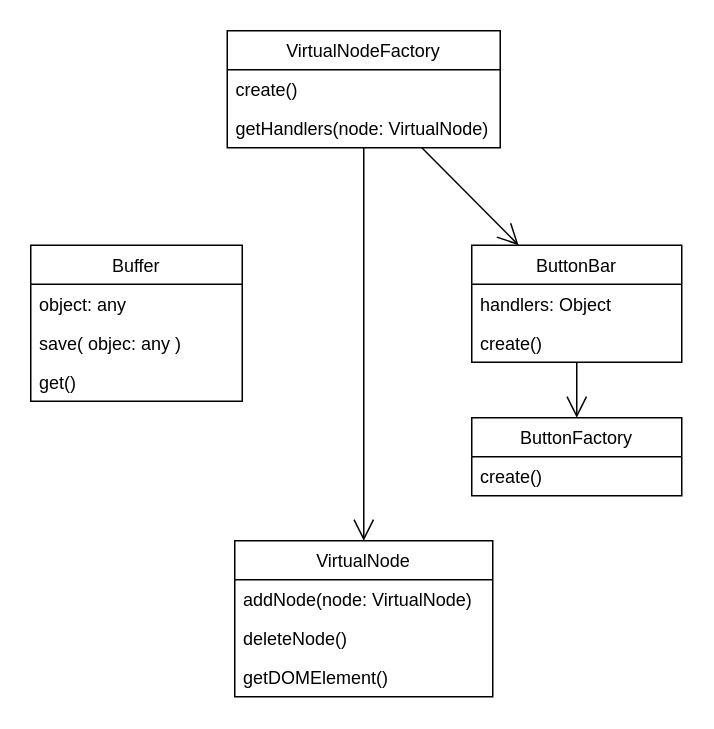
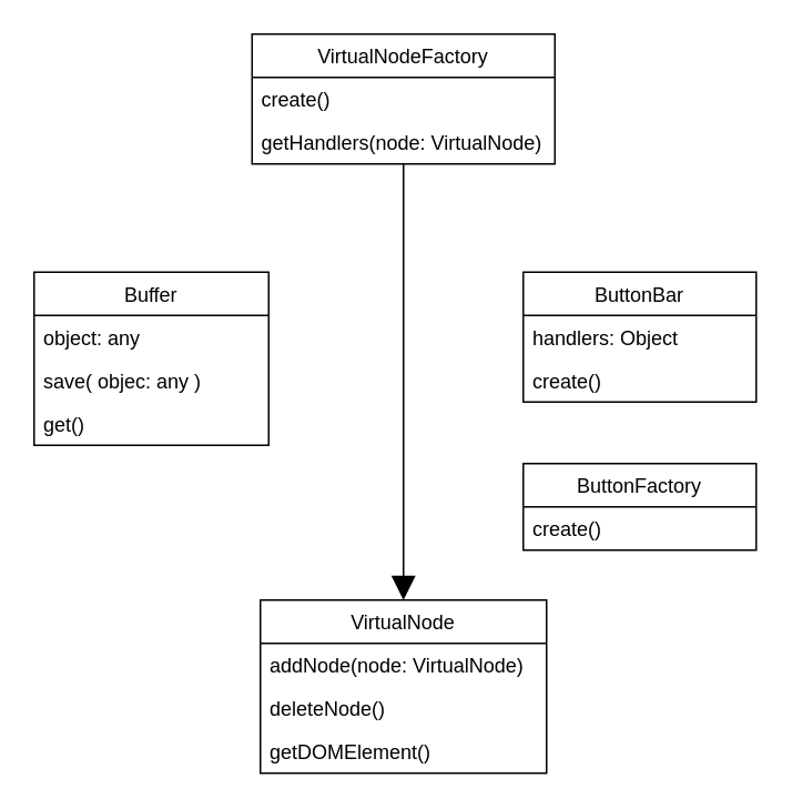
  <mxCell id="0" />
  <mxCell id="1" parent="0" />
  <mxCell id="2" value="VirtualNode" style="swimlane;fontStyle=0;childLayout=stackLayout;horizontal=1;startSize=26;fillColor=none;horizontalStack=0;resizeParent=1;resizeParentMax=0;resizeLast=0;collapsible=1;marginBottom=0;" parent="1" vertex="1"><mxGeometry x="156" y="360" width="172" height="104" as="geometry" /></mxCell>
  <mxCell id="3" value="addNode(node: VirtualNode)" style="text;strokeColor=none;fillColor=none;align=left;verticalAlign=top;spacingLeft=4;spacingRight=4;overflow=hidden;rotatable=0;points=[[0,0.5],[1,0.5]];portConstraint=eastwest;" vertex="1" parent="2"><mxGeometry y="26" width="172" height="26" as="geometry" /></mxCell>
  <mxCell id="4" value="deleteNode()" style="text;strokeColor=none;fillColor=none;align=left;verticalAlign=top;spacingLeft=4;spacingRight=4;overflow=hidden;rotatable=0;points=[[0,0.5],[1,0.5]];portConstraint=eastwest;" vertex="1" parent="2"><mxGeometry y="52" width="172" height="26" as="geometry" /></mxCell>
  <mxCell id="5" value="getDOMElement()" style="text;strokeColor=none;fillColor=none;align=left;verticalAlign=top;spacingLeft=4;spacingRight=4;overflow=hidden;rotatable=0;points=[[0,0.5],[1,0.5]];portConstraint=eastwest;" vertex="1" parent="2"><mxGeometry y="78" width="172" height="26" as="geometry" /></mxCell>
  <mxCell id="6" value="ButtonBar" style="swimlane;fontStyle=0;childLayout=stackLayout;horizontal=1;startSize=26;fillColor=none;horizontalStack=0;resizeParent=1;resizeParentMax=0;resizeLast=0;collapsible=1;marginBottom=0;" parent="1" vertex="1"><mxGeometry x="314" y="163" width="140" height="78" as="geometry" /></mxCell>
  <mxCell id="7" value="handlers: Object" style="text;strokeColor=none;fillColor=none;align=left;verticalAlign=top;spacingLeft=4;spacingRight=4;overflow=hidden;rotatable=0;points=[[0,0.5],[1,0.5]];portConstraint=eastwest;" parent="6" vertex="1"><mxGeometry y="26" width="140" height="26" as="geometry" /></mxCell>
  <mxCell id="8" value="create()" style="text;strokeColor=none;fillColor=none;align=left;verticalAlign=top;spacingLeft=4;spacingRight=4;overflow=hidden;rotatable=0;points=[[0,0.5],[1,0.5]];portConstraint=eastwest;" parent="6" vertex="1"><mxGeometry y="52" width="140" height="26" as="geometry" /></mxCell>
  <mxCell id="9" value="VirtualNodeFactory" style="swimlane;fontStyle=0;childLayout=stackLayout;horizontal=1;startSize=26;fillColor=none;horizontalStack=0;resizeParent=1;resizeParentMax=0;resizeLast=0;collapsible=1;marginBottom=0;" parent="1" vertex="1"><mxGeometry x="151" y="20" width="182" height="78" as="geometry" /></mxCell>
  <mxCell id="10" value="create()" style="text;strokeColor=none;fillColor=none;align=left;verticalAlign=top;spacingLeft=4;spacingRight=4;overflow=hidden;rotatable=0;points=[[0,0.5],[1,0.5]];portConstraint=eastwest;" parent="9" vertex="1"><mxGeometry y="26" width="182" height="26" as="geometry" /></mxCell>
  <mxCell id="11" value="getHandlers(node: VirtualNode)" style="text;strokeColor=none;fillColor=none;align=left;verticalAlign=top;spacingLeft=4;spacingRight=4;overflow=hidden;rotatable=0;points=[[0,0.5],[1,0.5]];portConstraint=eastwest;" parent="9" vertex="1"><mxGeometry y="52" width="182" height="26" as="geometry" /></mxCell>
- <mxCell id="12" value="" style="endArrow=open;endFill=1;endSize=12;html=1;rounded=0;" parent="1" source="9" target="2" edge="1"><mxGeometry width="160" relative="1" as="geometry"><mxPoint x="357" y="561" as="sourcePoint" /><mxPoint x="517" y="561" as="targetPoint" /></mxGeometry></mxCell>
- <mxCell id="13" value="" style="endArrow=open;endFill=1;endSize=12;html=1;rounded=0;" parent="1" source="9" target="6" edge="1"><mxGeometry width="160" relative="1" as="geometry"><mxPoint x="543" y="229" as="sourcePoint" /><mxPoint x="703" y="229" as="targetPoint" /></mxGeometry></mxCell>
+ <mxCell id="12" value="" style="endArrow=block;endFill=1;endSize=12;html=1;rounded=0;" parent="1" source="9" target="2" edge="1"><mxGeometry width="160" relative="1" as="geometry"><mxPoint x="357" y="561" as="sourcePoint" /><mxPoint x="517" y="561" as="targetPoint" /></mxGeometry></mxCell>
  <mxCell id="14" value="Buffer" style="swimlane;fontStyle=0;childLayout=stackLayout;horizontal=1;startSize=26;fillColor=none;horizontalStack=0;resizeParent=1;resizeParentMax=0;resizeLast=0;collapsible=1;marginBottom=0;" parent="1" vertex="1"><mxGeometry x="20" y="163" width="141" height="104" as="geometry" /></mxCell>
  <mxCell id="15" value="object: any" style="text;strokeColor=none;fillColor=none;align=left;verticalAlign=top;spacingLeft=4;spacingRight=4;overflow=hidden;rotatable=0;points=[[0,0.5],[1,0.5]];portConstraint=eastwest;" parent="14" vertex="1"><mxGeometry y="26" width="141" height="26" as="geometry" /></mxCell>
  <mxCell id="16" value="save( objec: any )" style="text;strokeColor=none;fillColor=none;align=left;verticalAlign=top;spacingLeft=4;spacingRight=4;overflow=hidden;rotatable=0;points=[[0,0.5],[1,0.5]];portConstraint=eastwest;" parent="14" vertex="1"><mxGeometry y="52" width="141" height="26" as="geometry" /></mxCell>
  <mxCell id="17" value="get()" style="text;strokeColor=none;fillColor=none;align=left;verticalAlign=top;spacingLeft=4;spacingRight=4;overflow=hidden;rotatable=0;points=[[0,0.5],[1,0.5]];portConstraint=eastwest;" parent="14" vertex="1"><mxGeometry y="78" width="141" height="26" as="geometry" /></mxCell>
  <mxCell id="18" value="ButtonFactory" style="swimlane;fontStyle=0;childLayout=stackLayout;horizontal=1;startSize=26;fillColor=none;horizontalStack=0;resizeParent=1;resizeParentMax=0;resizeLast=0;collapsible=1;marginBottom=0;" vertex="1" parent="1"><mxGeometry x="314" y="278" width="140" height="52" as="geometry" /></mxCell>
  <mxCell id="19" value="create()" style="text;strokeColor=none;fillColor=none;align=left;verticalAlign=top;spacingLeft=4;spacingRight=4;overflow=hidden;rotatable=0;points=[[0,0.5],[1,0.5]];portConstraint=eastwest;" vertex="1" parent="18"><mxGeometry y="26" width="140" height="26" as="geometry" /></mxCell>
- <mxCell id="20" value="" style="endArrow=open;endFill=1;endSize=12;html=1;rounded=0;" edge="1" parent="1" source="6" target="18"><mxGeometry width="160" relative="1" as="geometry"><mxPoint x="275.478" y="108" as="sourcePoint" /><mxPoint x="394" y="173" as="targetPoint" /></mxGeometry></mxCell>
